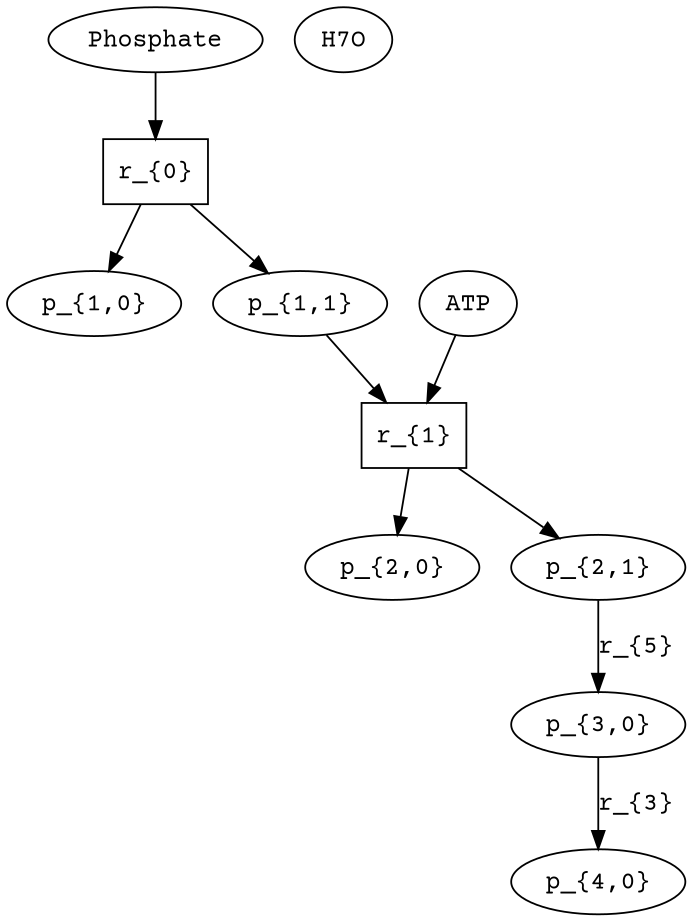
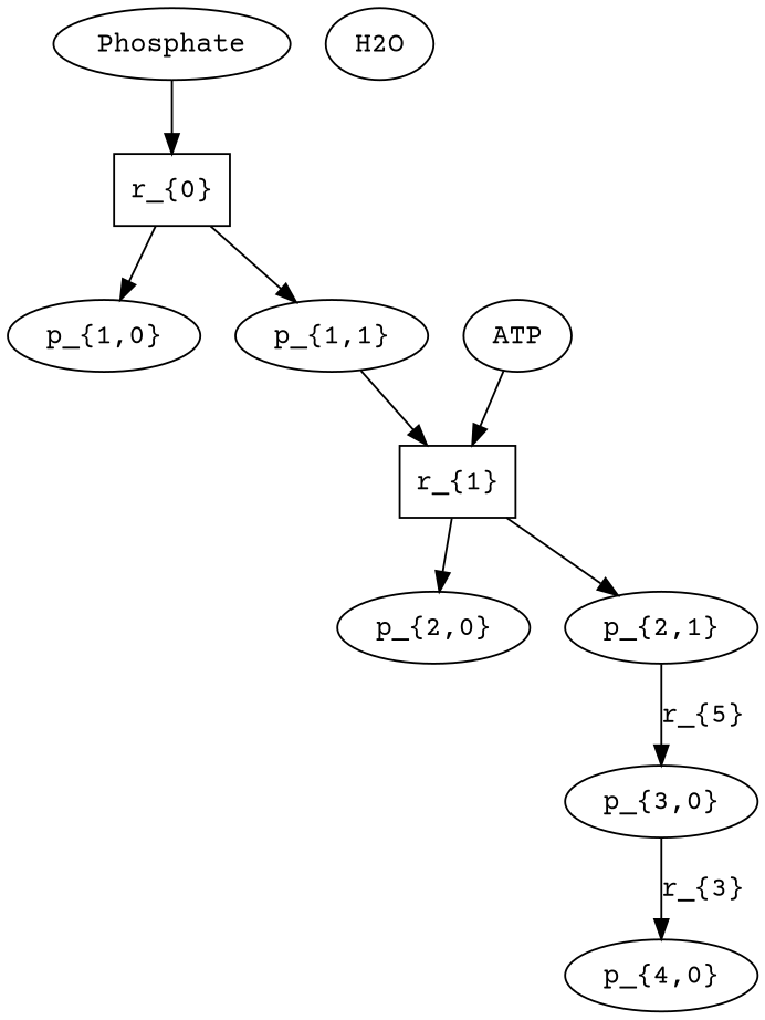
  digraph {
    fontname="Courier Prime"
    node [fontname="Courier Prime" shape=ellipse]
    edge [fontname="Courier Prime"]
    n1 [label=Phosphate]
    n2 [label="r_{0}" shape=box]
    n3 [label="p_{1,0}"]
    n4 [label="p_{1,1}"]
    n5 [label="r_{1}" shape=box]
    n6 [label="p_{2,0}"]
    n7 [label="p_{2,1}"]
    n8 [label=ATP]
    n9 [label="p_{3,0}"]
    n10 [label="p_{4,0}"]
-   n11 [label=H7O]
+   n11 [label=H2O]
    n1 -> n2
    n2 -> n3
    n2 -> n4
    n4 -> n5
    n5 -> n6
    n5 -> n7
    n7 -> n9 [label="r_{5}"]
    n8 -> n5
    n9 -> n10 [label="r_{3}"]
  }
